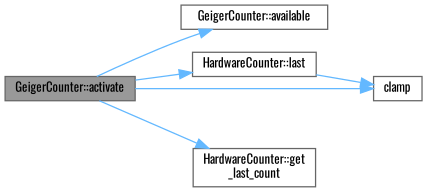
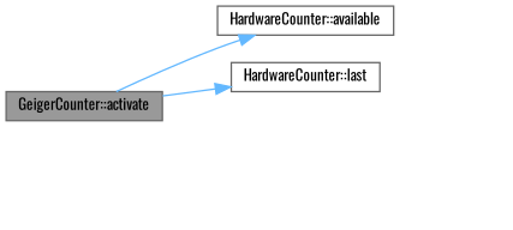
  digraph {
    fontname=Oswald
    rankdir=LR
    node [color=grey40 fillcolor=white fontname=Oswald fontsize=10 shape=box style=filled]
    edge [color=steelblue1 fontname=Oswald fontsize=10 labelfontname=Helvetica labelfontsize=10 style=solid]
    n1 [color=gray40 fillcolor=grey60 fontcolor=black height=0.2 label="GeigerCounter::activate" width=0.4]
-   n2 [height=0.2 label="GeigerCounter::available" width=0.4]
+   n2 [height=0.2 label="HardwareCounter::available" width=0.4]
    n3 [height=0.2 label="HardwareCounter::last" width=0.4]
-   n4 [height=0.2 label=clamp width=0.4]
-   n5 [height=0.2 label="HardwareCounter::get\l_last_count" width=0.4]
    n1 -> n2
    n1 -> n3
-   n1 -> n4
-   n1 -> n5
-   n3 -> n4
  }
